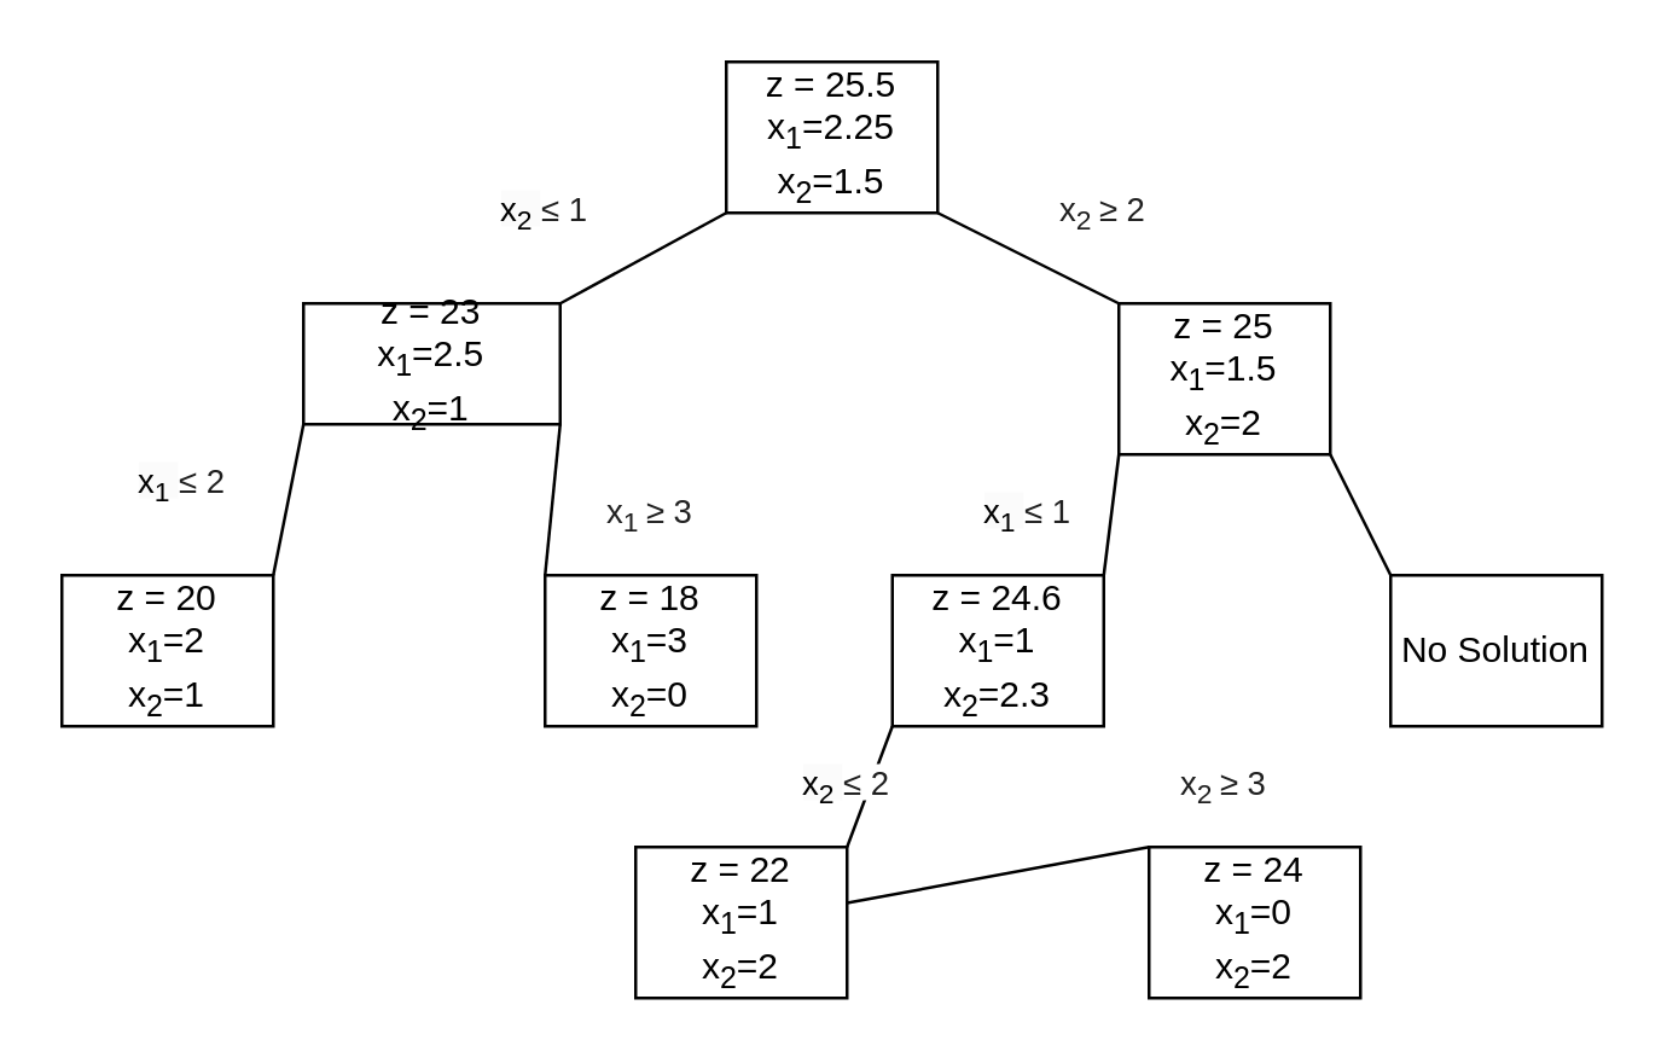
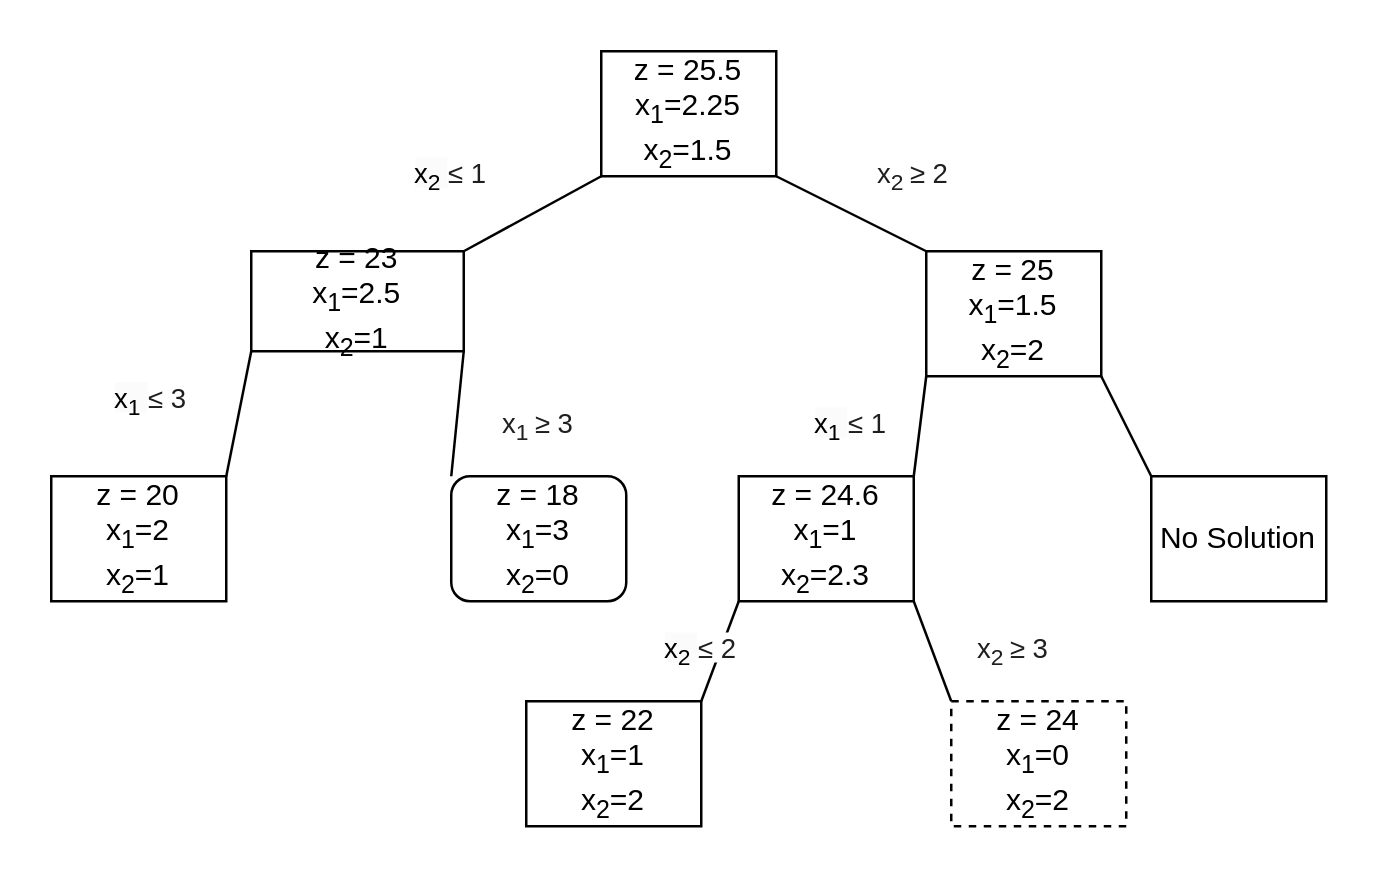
  <mxCell id="0" />
  <mxCell id="1" parent="0" />
  <mxCell id="2" value="z = 25.5&lt;div&gt;x&lt;sub&gt;1&lt;/sub&gt;=2.25&lt;/div&gt;&lt;div&gt;x&lt;sub&gt;2&lt;/sub&gt;=1.5&lt;/div&gt;" style="rounded=0;whiteSpace=wrap;html=1;fillColor=none;" vertex="1" parent="1"><mxGeometry x="240" y="20" width="70" height="50" as="geometry" /></mxCell>
  <mxCell id="3" value="z = 23&lt;div&gt;x&lt;sub&gt;1&lt;/sub&gt;=2.5&lt;/div&gt;&lt;div&gt;x&lt;sub&gt;2&lt;/sub&gt;=1&lt;/div&gt;" style="rounded=0;whiteSpace=wrap;html=1;fillColor=none;" vertex="1" parent="1"><mxGeometry x="100" y="100" width="85" height="40" as="geometry" /></mxCell>
  <mxCell id="4" value="z = 20&lt;div&gt;x&lt;sub&gt;1&lt;/sub&gt;=2&lt;/div&gt;&lt;div&gt;x&lt;sub&gt;2&lt;/sub&gt;=1&lt;/div&gt;" style="rounded=0;whiteSpace=wrap;html=1;fillColor=none;" vertex="1" parent="1"><mxGeometry x="20" y="190" width="70" height="50" as="geometry" /></mxCell>
- <mxCell id="5" value="z = 18&lt;div&gt;x&lt;sub&gt;1&lt;/sub&gt;=3&lt;/div&gt;&lt;div&gt;x&lt;sub&gt;2&lt;/sub&gt;=0&lt;/div&gt;" style="rounded=0;whiteSpace=wrap;html=1;fillColor=none;" vertex="1" parent="1"><mxGeometry x="180" y="190" width="70" height="50" as="geometry" /></mxCell>
+ <mxCell id="5" value="z = 18&lt;div&gt;x&lt;sub&gt;1&lt;/sub&gt;=3&lt;/div&gt;&lt;div&gt;x&lt;sub&gt;2&lt;/sub&gt;=0&lt;/div&gt;" style="whiteSpace=wrap;html=1;fillColor=none;rounded=1;" vertex="1" parent="1"><mxGeometry x="180" y="190" width="70" height="50" as="geometry" /></mxCell>
  <mxCell id="6" value="z = 25&lt;div&gt;x&lt;sub&gt;1&lt;/sub&gt;=1.5&lt;/div&gt;&lt;div&gt;x&lt;sub&gt;2&lt;/sub&gt;=2&lt;/div&gt;" style="rounded=0;whiteSpace=wrap;html=1;fillColor=none;" vertex="1" parent="1"><mxGeometry x="370" y="100" width="70" height="50" as="geometry" /></mxCell>
  <mxCell id="7" value="z = 24.6&lt;div&gt;x&lt;sub&gt;1&lt;/sub&gt;=1&lt;/div&gt;&lt;div&gt;x&lt;sub&gt;2&lt;/sub&gt;=2.3&lt;/div&gt;" style="rounded=0;whiteSpace=wrap;html=1;fillColor=none;" vertex="1" parent="1"><mxGeometry x="295" y="190" width="70" height="50" as="geometry" /></mxCell>
  <mxCell id="8" value="No Solution" style="rounded=0;whiteSpace=wrap;html=1;fillColor=none;" vertex="1" parent="1"><mxGeometry x="460" y="190" width="70" height="50" as="geometry" /></mxCell>
- <mxCell id="9" value="z = 24&lt;div&gt;x&lt;sub&gt;1&lt;/sub&gt;=0&lt;/div&gt;&lt;div&gt;x&lt;sub&gt;2&lt;/sub&gt;=2&lt;/div&gt;" style="rounded=0;whiteSpace=wrap;html=1;fillColor=none;" vertex="1" parent="1"><mxGeometry x="380" y="280" width="70" height="50" as="geometry" /></mxCell>
+ <mxCell id="9" value="z = 24&lt;div&gt;x&lt;sub&gt;1&lt;/sub&gt;=0&lt;/div&gt;&lt;div&gt;x&lt;sub&gt;2&lt;/sub&gt;=2&lt;/div&gt;" style="rounded=0;whiteSpace=wrap;html=1;fillColor=none;dashed=1;" vertex="1" parent="1"><mxGeometry x="380" y="280" width="70" height="50" as="geometry" /></mxCell>
  <mxCell id="10" value="z = 22&lt;div&gt;x&lt;sub&gt;1&lt;/sub&gt;=1&lt;/div&gt;&lt;div&gt;x&lt;sub&gt;2&lt;/sub&gt;=2&lt;/div&gt;" style="rounded=0;whiteSpace=wrap;html=1;fillColor=none;" vertex="1" parent="1"><mxGeometry x="210" y="280" width="70" height="50" as="geometry" /></mxCell>
  <mxCell id="11" value="" style="endArrow=none;html=1;rounded=0;exitX=1;exitY=0;exitDx=0;exitDy=0;entryX=0;entryY=1;entryDx=0;entryDy=0;" edge="1" parent="1" source="3" target="2"><mxGeometry width="50" height="50" relative="1" as="geometry"><mxPoint x="280" y="140" as="sourcePoint" /><mxPoint x="330" y="90" as="targetPoint" /></mxGeometry></mxCell>
  <mxCell id="12" value="" style="endArrow=none;html=1;rounded=0;exitX=0;exitY=0;exitDx=0;exitDy=0;entryX=1;entryY=1;entryDx=0;entryDy=0;" edge="1" parent="1" source="6" target="2"><mxGeometry width="50" height="50" relative="1" as="geometry"><mxPoint x="280" y="140" as="sourcePoint" /><mxPoint x="330" y="90" as="targetPoint" /></mxGeometry></mxCell>
  <mxCell id="13" value="" style="endArrow=none;html=1;rounded=0;exitX=1;exitY=0;exitDx=0;exitDy=0;entryX=0;entryY=1;entryDx=0;entryDy=0;" edge="1" parent="1" source="4" target="3"><mxGeometry width="50" height="50" relative="1" as="geometry"><mxPoint x="210" y="140" as="sourcePoint" /><mxPoint x="260" y="90" as="targetPoint" /></mxGeometry></mxCell>
  <mxCell id="14" value="" style="endArrow=none;html=1;rounded=0;exitX=0;exitY=0;exitDx=0;exitDy=0;entryX=1;entryY=1;entryDx=0;entryDy=0;" edge="1" parent="1" source="5" target="3"><mxGeometry width="50" height="50" relative="1" as="geometry"><mxPoint x="210" y="140" as="sourcePoint" /><mxPoint x="260" y="90" as="targetPoint" /></mxGeometry></mxCell>
  <mxCell id="15" value="" style="endArrow=none;html=1;rounded=0;exitX=1;exitY=0;exitDx=0;exitDy=0;entryX=0;entryY=1;entryDx=0;entryDy=0;" edge="1" parent="1" source="7" target="6"><mxGeometry width="50" height="50" relative="1" as="geometry"><mxPoint x="250" y="190" as="sourcePoint" /><mxPoint x="300" y="140" as="targetPoint" /></mxGeometry></mxCell>
  <mxCell id="16" value="" style="endArrow=none;html=1;rounded=0;exitX=0;exitY=0;exitDx=0;exitDy=0;entryX=1;entryY=1;entryDx=0;entryDy=0;" edge="1" parent="1" source="8" target="6"><mxGeometry width="50" height="50" relative="1" as="geometry"><mxPoint x="320" y="190" as="sourcePoint" /><mxPoint x="370" y="140" as="targetPoint" /></mxGeometry></mxCell>
- <mxCell id="17" value="" style="endArrow=none;html=1;rounded=0;exitX=0;exitY=0;exitDx=0;exitDy=0;" edge="1" parent="1" source="9" target="10"><mxGeometry width="50" height="50" relative="1" as="geometry"><mxPoint x="270" y="280" as="sourcePoint" /><mxPoint x="320" y="230" as="targetPoint" /></mxGeometry></mxCell>
+ <mxCell id="17" value="" style="endArrow=none;html=1;rounded=0;exitX=0;exitY=0;exitDx=0;exitDy=0;entryX=1;entryY=1;entryDx=0;entryDy=0;" edge="1" parent="1" source="9" target="7"><mxGeometry width="50" height="50" relative="1" as="geometry"><mxPoint x="270" y="280" as="sourcePoint" /><mxPoint x="320" y="230" as="targetPoint" /></mxGeometry></mxCell>
  <mxCell id="18" value="" style="endArrow=none;html=1;rounded=0;exitX=1;exitY=0;exitDx=0;exitDy=0;entryX=0;entryY=1;entryDx=0;entryDy=0;" edge="1" parent="1" source="10" target="7"><mxGeometry width="50" height="50" relative="1" as="geometry"><mxPoint x="270" y="280" as="sourcePoint" /><mxPoint x="320" y="230" as="targetPoint" /></mxGeometry></mxCell>
  <mxCell id="19" value="&lt;div style=&quot;text-align: center;&quot;&gt;&lt;font style=&quot;font-size: 11px;&quot;&gt;&lt;span style=&quot;text-align: left; background-color: rgb(251, 251, 251);&quot;&gt;x&lt;sub style=&quot;&quot;&gt;2&lt;/sub&gt;&amp;nbsp;&lt;/span&gt;&lt;span style=&quot;background-color: rgb(255, 255, 255); color: rgb(31, 31, 31); font-family: &amp;quot;Google Sans&amp;quot;, Arial, sans-serif; text-align: left;&quot;&gt;≤ 1&lt;/span&gt;&lt;/font&gt;&lt;/div&gt;" style="text;html=1;align=center;verticalAlign=middle;whiteSpace=wrap;rounded=0;" vertex="1" parent="1"><mxGeometry x="160" y="60" width="40" height="20" as="geometry" /></mxCell>
- <mxCell id="20" value="&lt;div style=&quot;text-align: center;&quot;&gt;&lt;font style=&quot;font-size: 11px;&quot;&gt;&lt;span style=&quot;text-align: left; background-color: rgb(251, 251, 251);&quot;&gt;x&lt;sub style=&quot;&quot;&gt;1&lt;/sub&gt;&amp;nbsp;&lt;/span&gt;&lt;span style=&quot;background-color: rgb(255, 255, 255); color: rgb(31, 31, 31); font-family: &amp;quot;Google Sans&amp;quot;, Arial, sans-serif; text-align: left;&quot;&gt;≤ 2&lt;/span&gt;&lt;/font&gt;&lt;/div&gt;" style="text;html=1;align=center;verticalAlign=middle;whiteSpace=wrap;rounded=0;" vertex="1" parent="1"><mxGeometry x="40" y="150" width="40" height="20" as="geometry" /></mxCell>
+ <mxCell id="20" value="&lt;div style=&quot;text-align: center;&quot;&gt;&lt;font style=&quot;font-size: 11px;&quot;&gt;&lt;span style=&quot;text-align: left; background-color: rgb(251, 251, 251);&quot;&gt;x&lt;sub style=&quot;&quot;&gt;1&lt;/sub&gt;&amp;nbsp;&lt;/span&gt;&lt;span style=&quot;background-color: rgb(255, 255, 255); color: rgb(31, 31, 31); font-family: &amp;quot;Google Sans&amp;quot;, Arial, sans-serif; text-align: left;&quot;&gt;≤ 3&lt;/span&gt;&lt;/font&gt;&lt;/div&gt;" style="text;html=1;align=center;verticalAlign=middle;whiteSpace=wrap;rounded=0;" vertex="1" parent="1"><mxGeometry x="40" y="150" width="40" height="20" as="geometry" /></mxCell>
  <mxCell id="21" value="&lt;div style=&quot;text-align: center;&quot;&gt;&lt;font style=&quot;font-size: 11px;&quot;&gt;&lt;span style=&quot;text-align: left; background-color: rgb(251, 251, 251);&quot;&gt;x&lt;sub style=&quot;&quot;&gt;1&lt;/sub&gt;&amp;nbsp;&lt;/span&gt;&lt;span style=&quot;background-color: rgb(255, 255, 255); color: rgb(31, 31, 31); font-family: &amp;quot;Google Sans&amp;quot;, Arial, sans-serif; text-align: left;&quot;&gt;≤ 1&lt;/span&gt;&lt;/font&gt;&lt;/div&gt;" style="text;html=1;align=center;verticalAlign=middle;whiteSpace=wrap;rounded=0;" vertex="1" parent="1"><mxGeometry x="320" y="160" width="40" height="20" as="geometry" /></mxCell>
  <mxCell id="22" value="&lt;div style=&quot;text-align: center;&quot;&gt;&lt;font style=&quot;font-size: 11px;&quot;&gt;&lt;span style=&quot;text-align: left; background-color: rgb(251, 251, 251);&quot;&gt;x&lt;sub style=&quot;&quot;&gt;2&lt;/sub&gt;&amp;nbsp;&lt;/span&gt;&lt;span style=&quot;background-color: rgb(255, 255, 255); color: rgb(31, 31, 31); font-family: &amp;quot;Google Sans&amp;quot;, Arial, sans-serif; text-align: left;&quot;&gt;≤ 2&lt;/span&gt;&lt;/font&gt;&lt;/div&gt;" style="text;html=1;align=center;verticalAlign=middle;whiteSpace=wrap;rounded=0;" vertex="1" parent="1"><mxGeometry x="260" y="250" width="40" height="20" as="geometry" /></mxCell>
  <mxCell id="23" value="&lt;span style=&quot;color: rgb(31, 31, 31); font-family: &amp;quot;Google Sans&amp;quot;, Arial, sans-serif; text-align: left; background-color: rgb(255, 255, 255);&quot;&gt;&lt;font style=&quot;font-size: 11px;&quot;&gt;x&lt;sub&gt;2&amp;nbsp;&lt;/sub&gt;≥ 2&lt;/font&gt;&lt;/span&gt;" style="text;html=1;align=center;verticalAlign=middle;whiteSpace=wrap;rounded=0;" vertex="1" parent="1"><mxGeometry x="340" y="60" width="50" height="20" as="geometry" /></mxCell>
  <mxCell id="24" value="&lt;span style=&quot;color: rgb(31, 31, 31); font-family: &amp;quot;Google Sans&amp;quot;, Arial, sans-serif; text-align: left; background-color: rgb(255, 255, 255);&quot;&gt;&lt;font style=&quot;font-size: 11px;&quot;&gt;x&lt;sub&gt;2&amp;nbsp;&lt;/sub&gt;≥ 3&lt;/font&gt;&lt;/span&gt;" style="text;html=1;align=center;verticalAlign=middle;whiteSpace=wrap;rounded=0;" vertex="1" parent="1"><mxGeometry x="380" y="250" width="50" height="20" as="geometry" /></mxCell>
  <mxCell id="25" value="&lt;span style=&quot;color: rgb(31, 31, 31); font-family: &amp;quot;Google Sans&amp;quot;, Arial, sans-serif; text-align: left; background-color: rgb(255, 255, 255);&quot;&gt;&lt;font style=&quot;font-size: 11px;&quot;&gt;x&lt;sub&gt;1&amp;nbsp;&lt;/sub&gt;≥ 3&lt;/font&gt;&lt;/span&gt;" style="text;html=1;align=center;verticalAlign=middle;whiteSpace=wrap;rounded=0;" vertex="1" parent="1"><mxGeometry x="190" y="160" width="50" height="20" as="geometry" /></mxCell>
